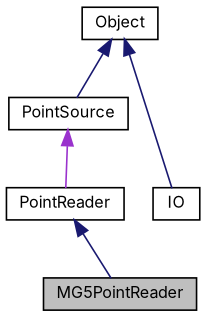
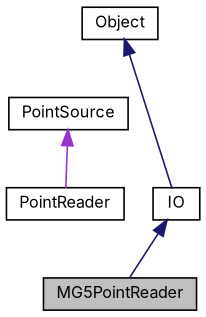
  digraph {
    fontname=Inter
    node [color=black fontname=Inter fontsize=10 shape=record]
    edge [color=midnightblue dir=back fontname=Inter fontsize=10 labelfontname=Helvetica labelfontsize=10 style=solid]
    n1 [fillcolor=grey75 fontcolor=black height=0.2 label=MG5PointReader style=filled width=0.4]
    n2 [height=0.2 label=PointReader width=0.4]
    n3 [height=0.2 label=PointSource width=0.4]
    n4 [height=0.2 label=Object width=0.4]
    n5 [height=0.2 label=IO width=0.4]
-   n2 -> n1
+   n5 -> n1
    n3 -> n2 [color=darkorchid3]
-   n4 -> n3
    n4 -> n5
  }
